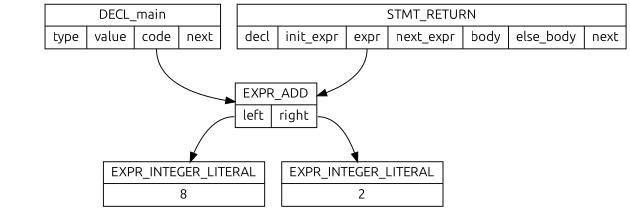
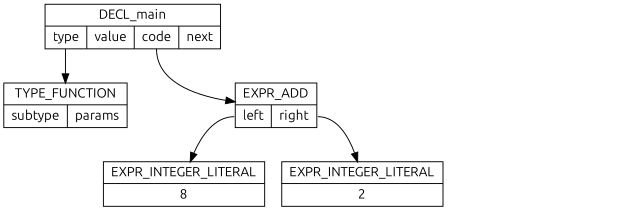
  digraph {
    fontname=Ubuntu
    node [fontname=Ubuntu shape=record]
    edge [fontname=Ubuntu]
    n1 [label="{DECL_main | { <type> type | <value> value | <code> code | <next> next }}"]
+   n2 [label="{TYPE_FUNCTION| { <subtype> subtype | <params> params}}"]
    n3 [label="{EXPR_ADD | { <left> left | <right> right }}"]
-   n4 [label="{STMT_RETURN | { <decl> decl | <init_expr> init_expr | <expr> expr | <next_expr> next_expr | <body> body | <else_body> else_body | <next> next }}"]
    n5 [label="{EXPR_INTEGER_LITERAL | { 8 }}"]
    n6 [label="{EXPR_INTEGER_LITERAL | { 2 }}"]
+   n1 -> n2 [tailport=type]
    n1 -> n3 [tailport=code]
    n3 -> n5 [tailport=left]
    n3 -> n6 [tailport=right]
-   n4 -> n3 [tailport=expr]
  }
